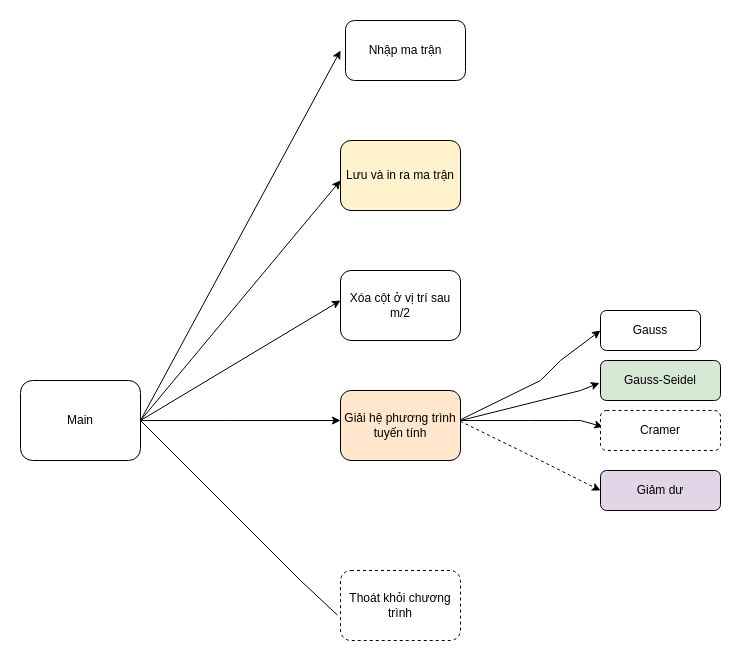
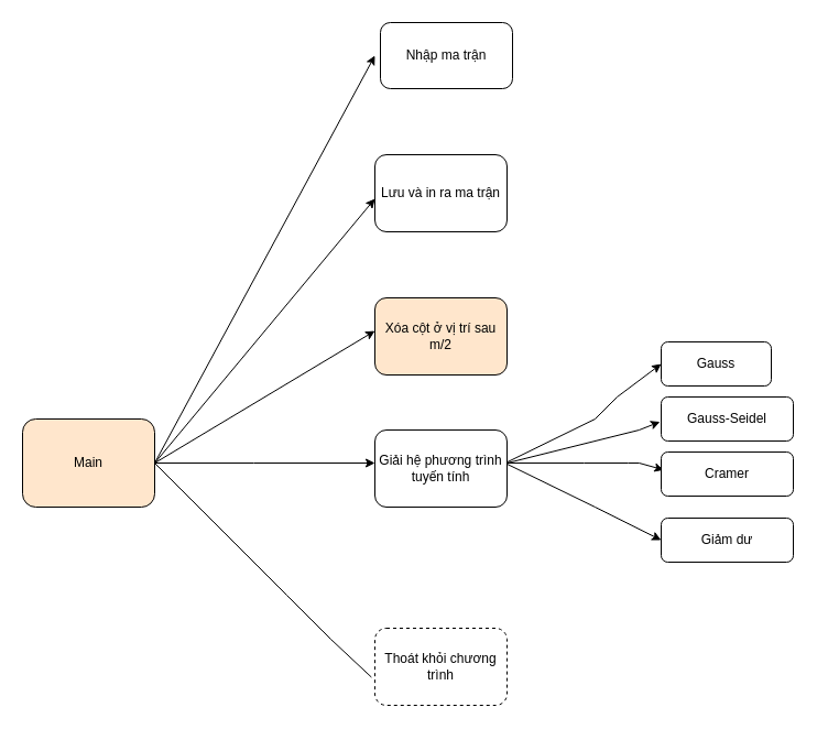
  <mxCell id="0" />
  <mxCell id="1" parent="0" />
- <mxCell id="2" value="Main" style="rounded=1;whiteSpace=wrap;html=1;" vertex="1" parent="1"><mxGeometry x="20" y="380" width="120" height="80" as="geometry" /></mxCell>
+ <mxCell id="2" value="Main" style="rounded=1;whiteSpace=wrap;html=1;fillColor=#ffe6cc;" vertex="1" parent="1"><mxGeometry x="20" y="380" width="120" height="80" as="geometry" /></mxCell>
  <mxCell id="3" value="" style="endArrow=classic;html=1;rounded=0;exitX=1;exitY=0.5;exitDx=0;exitDy=0;" edge="1" parent="1" source="2"><mxGeometry width="50" height="50" relative="1" as="geometry"><mxPoint x="610" y="480" as="sourcePoint" /><mxPoint x="340" y="50" as="targetPoint" /><Array as="points"><mxPoint x="340" y="50" /></Array></mxGeometry></mxCell>
  <mxCell id="4" value="Nhập ma trận" style="rounded=1;whiteSpace=wrap;html=1;" vertex="1" parent="1"><mxGeometry x="345" y="20" width="120" height="60" as="geometry" /></mxCell>
  <mxCell id="5" value="" style="endArrow=classic;html=1;rounded=0;exitX=1;exitY=0.5;exitDx=0;exitDy=0;" edge="1" parent="1" source="2"><mxGeometry width="50" height="50" relative="1" as="geometry"><mxPoint x="150" y="430" as="sourcePoint" /><mxPoint x="340" y="180" as="targetPoint" /><Array as="points"><mxPoint x="340" y="180" /></Array></mxGeometry></mxCell>
- <mxCell id="6" value="Lưu và in ra ma trận" style="rounded=1;whiteSpace=wrap;html=1;fillColor=#fff2cc;" vertex="1" parent="1"><mxGeometry x="340" y="140" width="120" height="70" as="geometry" /></mxCell>
+ <mxCell id="6" value="Lưu và in ra ma trận" style="rounded=1;whiteSpace=wrap;html=1;" vertex="1" parent="1"><mxGeometry x="340" y="140" width="120" height="70" as="geometry" /></mxCell>
  <mxCell id="7" value="" style="endArrow=classic;html=1;rounded=0;exitX=1;exitY=0.5;exitDx=0;exitDy=0;" edge="1" parent="1" source="2"><mxGeometry width="50" height="50" relative="1" as="geometry"><mxPoint x="150" y="430" as="sourcePoint" /><mxPoint x="340" y="300" as="targetPoint" /><Array as="points"><mxPoint x="340" y="300" /></Array></mxGeometry></mxCell>
- <mxCell id="8" value="Xóa cột ở vị trí sau m/2" style="rounded=1;whiteSpace=wrap;html=1;" vertex="1" parent="1"><mxGeometry x="340" y="270" width="120" height="70" as="geometry" /></mxCell>
+ <mxCell id="8" value="Xóa cột ở vị trí sau m/2" style="rounded=1;whiteSpace=wrap;html=1;fillColor=#ffe6cc;" vertex="1" parent="1"><mxGeometry x="340" y="270" width="120" height="70" as="geometry" /></mxCell>
  <mxCell id="9" value="" style="endArrow=classic;html=1;rounded=0;exitX=1;exitY=0.5;exitDx=0;exitDy=0;" edge="1" parent="1"><mxGeometry width="50" height="50" relative="1" as="geometry"><mxPoint x="140" y="420" as="sourcePoint" /><mxPoint x="340" y="420" as="targetPoint" /><Array as="points"><mxPoint x="230" y="420" /><mxPoint x="340" y="420" /></Array></mxGeometry></mxCell>
- <mxCell id="10" value="Giải hệ phương trình tuyến tính" style="rounded=1;whiteSpace=wrap;html=1;fillColor=#ffe6cc;" vertex="1" parent="1"><mxGeometry x="340" y="390" width="120" height="70" as="geometry" /></mxCell>
+ <mxCell id="10" value="Giải hệ phương trình tuyến tính" style="rounded=1;whiteSpace=wrap;html=1;" vertex="1" parent="1"><mxGeometry x="340" y="390" width="120" height="70" as="geometry" /></mxCell>
  <mxCell id="11" value="" style="endArrow=classic;html=1;rounded=0;exitX=1;exitY=0.5;exitDx=0;exitDy=0;entryX=0;entryY=0.5;entryDx=0;entryDy=0;" edge="1" parent="1" target="12"><mxGeometry width="50" height="50" relative="1" as="geometry"><mxPoint x="460" y="419.23" as="sourcePoint" /><mxPoint x="600" y="380" as="targetPoint" /><Array as="points"><mxPoint x="540" y="380" /><mxPoint x="560" y="360" /></Array></mxGeometry></mxCell>
  <mxCell id="12" value="Gauss" style="rounded=1;whiteSpace=wrap;html=1;" vertex="1" parent="1"><mxGeometry x="600" y="310" width="100" height="40" as="geometry" /></mxCell>
  <mxCell id="13" value="" style="endArrow=classic;html=1;rounded=0;exitX=1;exitY=0.5;exitDx=0;exitDy=0;entryX=-0.009;entryY=0.564;entryDx=0;entryDy=0;entryPerimeter=0;" edge="1" parent="1" target="14"><mxGeometry width="50" height="50" relative="1" as="geometry"><mxPoint x="460" y="420" as="sourcePoint" /><mxPoint x="600" y="420" as="targetPoint" /><Array as="points"><mxPoint x="580" y="390" /></Array></mxGeometry></mxCell>
- <mxCell id="14" value="Gauss-Seidel" style="rounded=1;whiteSpace=wrap;html=1;fillColor=#d5e8d4;" vertex="1" parent="1"><mxGeometry x="600" y="360" width="120" height="40" as="geometry" /></mxCell>
+ <mxCell id="14" value="Gauss-Seidel" style="rounded=1;whiteSpace=wrap;html=1;" vertex="1" parent="1"><mxGeometry x="600" y="360" width="120" height="40" as="geometry" /></mxCell>
  <mxCell id="15" value="" style="endArrow=classic;html=1;rounded=0;entryX=0.019;entryY=0.406;entryDx=0;entryDy=0;entryPerimeter=0;" edge="1" parent="1" target="16"><mxGeometry width="50" height="50" relative="1" as="geometry"><mxPoint x="460" y="420" as="sourcePoint" /><mxPoint x="590" y="420" as="targetPoint" /><Array as="points"><mxPoint x="530" y="420" /><mxPoint x="570" y="420" /><mxPoint x="580" y="420" /></Array></mxGeometry></mxCell>
- <mxCell id="16" value="Cramer" style="rounded=1;whiteSpace=wrap;html=1;dashed=1;" vertex="1" parent="1"><mxGeometry x="600" y="410" width="120" height="40" as="geometry" /></mxCell>
- <mxCell id="17" value="" style="endArrow=classic;html=1;rounded=0;exitX=0.997;exitY=0.439;exitDx=0;exitDy=0;exitPerimeter=0;entryX=0;entryY=0.5;entryDx=0;entryDy=0;dashed=1;" edge="1" parent="1" source="10" target="18"><mxGeometry width="50" height="50" relative="1" as="geometry"><mxPoint x="470" y="430" as="sourcePoint" /><mxPoint x="600" y="500" as="targetPoint" /><Array as="points"><mxPoint x="540" y="460" /></Array></mxGeometry></mxCell>
- <mxCell id="18" value="Giảm dư" style="rounded=1;whiteSpace=wrap;html=1;fillColor=#e1d5e7;" vertex="1" parent="1"><mxGeometry x="600" y="470" width="120" height="40" as="geometry" /></mxCell>
+ <mxCell id="16" value="Cramer" style="rounded=1;whiteSpace=wrap;html=1;" vertex="1" parent="1"><mxGeometry x="600" y="410" width="120" height="40" as="geometry" /></mxCell>
+ <mxCell id="17" value="" style="endArrow=classic;html=1;rounded=0;exitX=0.997;exitY=0.439;exitDx=0;exitDy=0;exitPerimeter=0;entryX=0;entryY=0.5;entryDx=0;entryDy=0;" edge="1" parent="1" source="10" target="18"><mxGeometry width="50" height="50" relative="1" as="geometry"><mxPoint x="470" y="430" as="sourcePoint" /><mxPoint x="600" y="500" as="targetPoint" /><Array as="points"><mxPoint x="540" y="460" /></Array></mxGeometry></mxCell>
+ <mxCell id="18" value="Giảm dư" style="rounded=1;whiteSpace=wrap;html=1;" vertex="1" parent="1"><mxGeometry x="600" y="470" width="120" height="40" as="geometry" /></mxCell>
  <mxCell id="19" value="" style="endArrow=none;html=1;rounded=0;exitX=1;exitY=0.5;exitDx=0;exitDy=0;entryX=-0.026;entryY=0.636;entryDx=0;entryDy=0;entryPerimeter=0;" edge="1" parent="1" source="2" target="20"><mxGeometry width="50" height="50" relative="1" as="geometry"><mxPoint x="150" y="430" as="sourcePoint" /><mxPoint x="340" y="580" as="targetPoint" /><Array as="points"><mxPoint x="260" y="540" /><mxPoint x="300" y="580" /></Array></mxGeometry></mxCell>
  <mxCell id="20" value="Thoát khỏi chương trình" style="rounded=1;whiteSpace=wrap;html=1;dashed=1;" vertex="1" parent="1"><mxGeometry x="340" y="570" width="120" height="70" as="geometry" /></mxCell>
